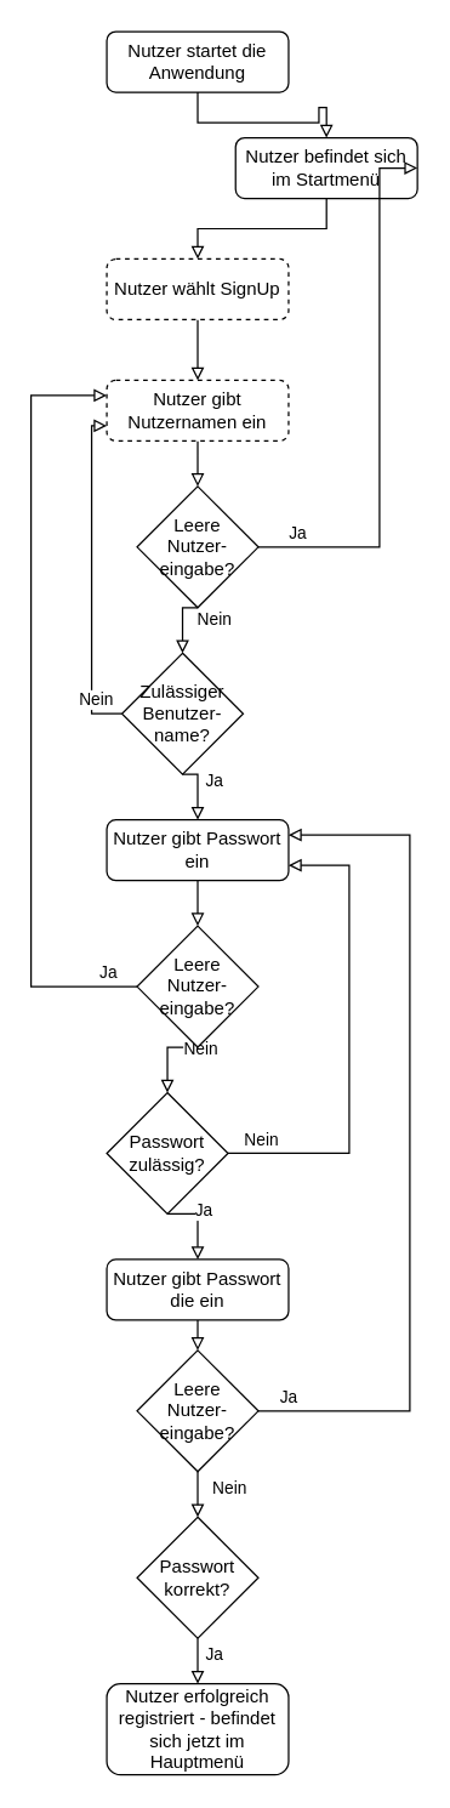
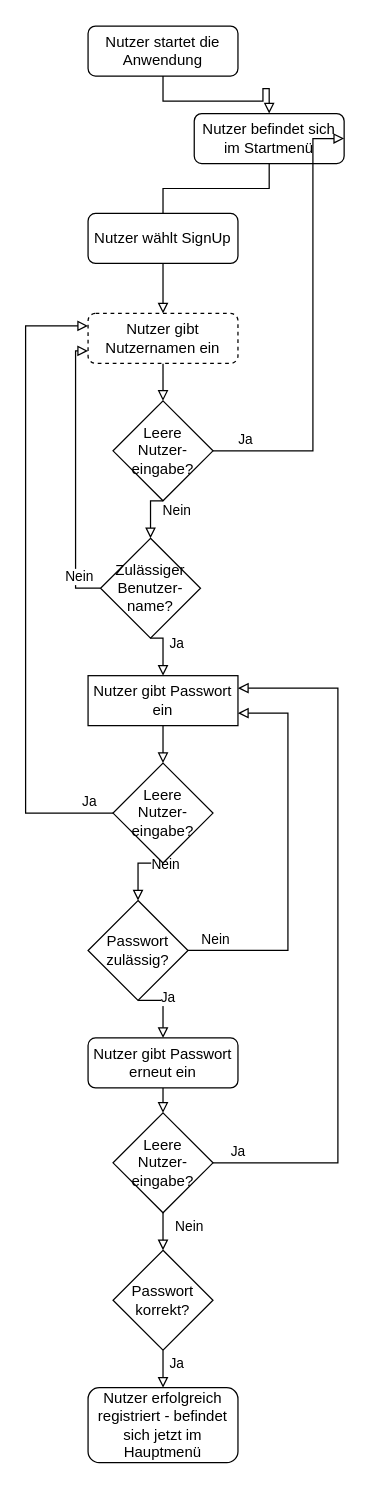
  <mxCell id="0" />
  <mxCell id="1" parent="0" />
- <mxCell id="2" style="edgeStyle=orthogonalEdgeStyle;rounded=0;orthogonalLoop=1;jettySize=auto;html=1;exitX=0.5;exitY=1;exitDx=0;exitDy=0;entryX=0.5;entryY=0;entryDx=0;entryDy=0;endArrow=block;endFill=0;" parent="1" source="3" target="5" edge="1"><mxGeometry relative="1" as="geometry" /></mxCell>
+ <mxCell id="2" style="edgeStyle=orthogonalEdgeStyle;rounded=0;orthogonalLoop=1;jettySize=auto;html=1;exitX=0.5;exitY=1;exitDx=0;exitDy=0;entryX=0.5;entryY=0;entryDx=0;entryDy=0;endArrow=none;endFill=0;" parent="1" source="3" target="5" edge="1"><mxGeometry relative="1" as="geometry" /></mxCell>
  <mxCell id="3" value="Nutzer befindet sich im Startmenü" style="rounded=1;whiteSpace=wrap;html=1;fontSize=12;glass=0;strokeWidth=1;shadow=0;" parent="1" vertex="1"><mxGeometry x="155" y="90" width="120" height="40" as="geometry" /></mxCell>
  <mxCell id="4" style="edgeStyle=orthogonalEdgeStyle;shape=connector;rounded=0;orthogonalLoop=1;jettySize=auto;html=1;exitX=0.5;exitY=1;exitDx=0;exitDy=0;entryX=0.5;entryY=0;entryDx=0;entryDy=0;labelBackgroundColor=default;strokeColor=default;fontFamily=Helvetica;fontSize=11;fontColor=default;endArrow=block;endFill=0;" parent="1" source="5" target="7" edge="1"><mxGeometry relative="1" as="geometry" /></mxCell>
- <mxCell id="5" value="Nutzer wählt SignUp" style="rounded=1;whiteSpace=wrap;html=1;fontSize=12;glass=0;strokeWidth=1;shadow=0;dashed=1;" parent="1" vertex="1"><mxGeometry x="70" y="170" width="120" height="40" as="geometry" /></mxCell>
+ <mxCell id="5" value="Nutzer wählt SignUp" style="rounded=1;whiteSpace=wrap;html=1;fontSize=12;glass=0;strokeWidth=1;shadow=0;" parent="1" vertex="1"><mxGeometry x="70" y="170" width="120" height="40" as="geometry" /></mxCell>
  <mxCell id="6" style="edgeStyle=orthogonalEdgeStyle;rounded=0;orthogonalLoop=1;jettySize=auto;html=1;exitX=0.5;exitY=1;exitDx=0;exitDy=0;endArrow=block;endFill=0;" parent="1" source="7" target="12" edge="1"><mxGeometry relative="1" as="geometry" /></mxCell>
  <mxCell id="7" value="Nutzer gibt Nutzernamen ein" style="rounded=1;whiteSpace=wrap;html=1;fontSize=12;glass=0;strokeWidth=1;shadow=0;dashed=1;" parent="1" vertex="1"><mxGeometry x="70" y="250" width="120" height="40" as="geometry" /></mxCell>
  <mxCell id="8" style="edgeStyle=orthogonalEdgeStyle;shape=connector;rounded=0;orthogonalLoop=1;jettySize=auto;html=1;exitX=1;exitY=0.5;exitDx=0;exitDy=0;entryX=1;entryY=0.5;entryDx=0;entryDy=0;labelBackgroundColor=default;strokeColor=default;fontFamily=Helvetica;fontSize=11;fontColor=default;endArrow=block;endFill=0;" parent="1" source="12" target="3" edge="1"><mxGeometry relative="1" as="geometry"><Array as="points"><mxPoint x="250" y="360" /><mxPoint x="250" y="110" /></Array></mxGeometry></mxCell>
  <mxCell id="9" value="Ja" style="edgeLabel;html=1;align=center;verticalAlign=middle;resizable=0;points=[];fontSize=11;fontFamily=Helvetica;fontColor=default;" parent="8" vertex="1" connectable="0"><mxGeometry x="-0.859" y="1" relative="1" as="geometry"><mxPoint y="-9" as="offset" /></mxGeometry></mxCell>
  <mxCell id="10" style="edgeStyle=orthogonalEdgeStyle;shape=connector;rounded=0;orthogonalLoop=1;jettySize=auto;html=1;exitX=0.5;exitY=1;exitDx=0;exitDy=0;labelBackgroundColor=default;strokeColor=default;fontFamily=Helvetica;fontSize=11;fontColor=default;endArrow=block;endFill=0;entryX=0.5;entryY=0;entryDx=0;entryDy=0;" parent="1" source="12" target="19" edge="1"><mxGeometry relative="1" as="geometry"><mxPoint x="130" y="420" as="targetPoint" /><Array as="points" /></mxGeometry></mxCell>
  <mxCell id="11" value="Nein" style="edgeLabel;html=1;align=center;verticalAlign=middle;resizable=0;points=[];fontSize=11;fontFamily=Helvetica;fontColor=default;" parent="10" vertex="1" connectable="0"><mxGeometry x="0.305" y="1" relative="1" as="geometry"><mxPoint x="19" y="-9" as="offset" /></mxGeometry></mxCell>
  <mxCell id="12" value="Leere&lt;br&gt;Nutzer-eingabe?" style="rhombus;whiteSpace=wrap;html=1;" parent="1" vertex="1"><mxGeometry x="90" y="320" width="80" height="80" as="geometry" /></mxCell>
  <mxCell id="13" style="edgeStyle=orthogonalEdgeStyle;shape=connector;rounded=0;orthogonalLoop=1;jettySize=auto;html=1;exitX=0.5;exitY=1;exitDx=0;exitDy=0;entryX=0.5;entryY=0;entryDx=0;entryDy=0;labelBackgroundColor=default;strokeColor=default;fontFamily=Helvetica;fontSize=11;fontColor=default;endArrow=block;endFill=0;" parent="1" source="14" target="3" edge="1"><mxGeometry relative="1" as="geometry" /></mxCell>
  <mxCell id="14" value="Nutzer startet die&lt;br&gt;Anwendung" style="rounded=1;whiteSpace=wrap;html=1;fontSize=12;glass=0;strokeWidth=1;shadow=0;" parent="1" vertex="1"><mxGeometry x="70" y="20" width="120" height="40" as="geometry" /></mxCell>
  <mxCell id="15" style="edgeStyle=orthogonalEdgeStyle;shape=connector;rounded=0;orthogonalLoop=1;jettySize=auto;html=1;exitX=0;exitY=0.5;exitDx=0;exitDy=0;entryX=0;entryY=0.75;entryDx=0;entryDy=0;labelBackgroundColor=default;strokeColor=default;fontFamily=Helvetica;fontSize=11;fontColor=default;endArrow=block;endFill=0;" parent="1" source="19" target="7" edge="1"><mxGeometry relative="1" as="geometry" /></mxCell>
  <mxCell id="16" value="Nein" style="edgeLabel;html=1;align=center;verticalAlign=middle;resizable=0;points=[];fontSize=11;fontFamily=Helvetica;fontColor=default;" parent="15" vertex="1" connectable="0"><mxGeometry x="-0.91" y="-1" relative="1" as="geometry"><mxPoint x="-8" y="-9" as="offset" /></mxGeometry></mxCell>
  <mxCell id="17" style="edgeStyle=orthogonalEdgeStyle;shape=connector;rounded=0;orthogonalLoop=1;jettySize=auto;html=1;exitX=0.5;exitY=1;exitDx=0;exitDy=0;entryX=0.5;entryY=0;entryDx=0;entryDy=0;labelBackgroundColor=default;strokeColor=default;fontFamily=Helvetica;fontSize=11;fontColor=default;endArrow=block;endFill=0;" parent="1" source="19" target="21" edge="1"><mxGeometry relative="1" as="geometry" /></mxCell>
  <mxCell id="18" value="Ja" style="edgeLabel;html=1;align=center;verticalAlign=middle;resizable=0;points=[];" vertex="1" connectable="0" parent="17"><mxGeometry x="-0.359" y="1" relative="1" as="geometry"><mxPoint x="9" as="offset" /></mxGeometry></mxCell>
  <mxCell id="19" value="Zulässiger Benutzer-name?" style="rhombus;whiteSpace=wrap;html=1;" parent="1" vertex="1"><mxGeometry x="80" y="430" width="80" height="80" as="geometry" /></mxCell>
  <mxCell id="20" style="edgeStyle=orthogonalEdgeStyle;shape=connector;rounded=0;orthogonalLoop=1;jettySize=auto;html=1;exitX=0.5;exitY=1;exitDx=0;exitDy=0;entryX=0.5;entryY=0;entryDx=0;entryDy=0;labelBackgroundColor=default;strokeColor=default;fontFamily=Helvetica;fontSize=11;fontColor=default;endArrow=block;endFill=0;" parent="1" source="21" target="26" edge="1"><mxGeometry relative="1" as="geometry" /></mxCell>
- <mxCell id="21" value="Nutzer gibt Passwort ein" style="rounded=1;whiteSpace=wrap;html=1;fontSize=12;glass=0;strokeWidth=1;shadow=0;" parent="1" vertex="1"><mxGeometry x="70" y="540" width="120" height="40" as="geometry" /></mxCell>
+ <mxCell id="21" value="Nutzer gibt Passwort ein" style="whiteSpace=wrap;html=1;fontSize=12;glass=0;strokeWidth=1;shadow=0;rounded=0;" parent="1" vertex="1"><mxGeometry x="70" y="540" width="120" height="40" as="geometry" /></mxCell>
  <mxCell id="22" style="edgeStyle=orthogonalEdgeStyle;shape=connector;rounded=0;orthogonalLoop=1;jettySize=auto;html=1;exitX=0;exitY=0.5;exitDx=0;exitDy=0;entryX=0;entryY=0.25;entryDx=0;entryDy=0;labelBackgroundColor=default;strokeColor=default;fontFamily=Helvetica;fontSize=11;fontColor=default;endArrow=block;endFill=0;" parent="1" source="26" target="7" edge="1"><mxGeometry relative="1" as="geometry"><Array as="points"><mxPoint x="20" y="650" /><mxPoint x="20" y="260" /></Array></mxGeometry></mxCell>
  <mxCell id="23" value="Ja" style="edgeLabel;html=1;align=center;verticalAlign=middle;resizable=0;points=[];fontSize=11;fontFamily=Helvetica;fontColor=default;" parent="22" vertex="1" connectable="0"><mxGeometry x="-0.938" y="-1" relative="1" as="geometry"><mxPoint x="-4" y="-9" as="offset" /></mxGeometry></mxCell>
  <mxCell id="24" style="edgeStyle=orthogonalEdgeStyle;shape=connector;rounded=0;orthogonalLoop=1;jettySize=auto;html=1;exitX=0.5;exitY=1;exitDx=0;exitDy=0;entryX=0.5;entryY=0;entryDx=0;entryDy=0;labelBackgroundColor=default;strokeColor=default;fontFamily=Helvetica;fontSize=11;fontColor=default;endArrow=block;endFill=0;" parent="1" source="26" target="31" edge="1"><mxGeometry relative="1" as="geometry" /></mxCell>
  <mxCell id="25" value="Nein" style="edgeLabel;html=1;align=center;verticalAlign=middle;resizable=0;points=[];" vertex="1" connectable="0" parent="24"><mxGeometry x="-0.232" relative="1" as="geometry"><mxPoint x="20" as="offset" /></mxGeometry></mxCell>
  <mxCell id="26" value="Leere&lt;br&gt;Nutzer-eingabe?" style="rhombus;whiteSpace=wrap;html=1;" parent="1" vertex="1"><mxGeometry x="90" y="610" width="80" height="80" as="geometry" /></mxCell>
  <mxCell id="27" style="edgeStyle=orthogonalEdgeStyle;shape=connector;rounded=0;orthogonalLoop=1;jettySize=auto;html=1;exitX=1;exitY=0.5;exitDx=0;exitDy=0;entryX=1;entryY=0.75;entryDx=0;entryDy=0;labelBackgroundColor=default;strokeColor=default;fontFamily=Helvetica;fontSize=11;fontColor=default;endArrow=block;endFill=0;" parent="1" source="31" target="21" edge="1"><mxGeometry relative="1" as="geometry"><Array as="points"><mxPoint x="230" y="760" /><mxPoint x="230" y="570" /></Array></mxGeometry></mxCell>
  <mxCell id="28" value="Nein" style="edgeLabel;html=1;align=center;verticalAlign=middle;resizable=0;points=[];fontSize=11;fontFamily=Helvetica;fontColor=default;" parent="27" vertex="1" connectable="0"><mxGeometry x="-0.906" y="2" relative="1" as="geometry"><mxPoint x="6" y="-8" as="offset" /></mxGeometry></mxCell>
  <mxCell id="29" style="edgeStyle=orthogonalEdgeStyle;shape=connector;rounded=0;orthogonalLoop=1;jettySize=auto;html=1;exitX=0.5;exitY=1;exitDx=0;exitDy=0;labelBackgroundColor=default;strokeColor=default;fontFamily=Helvetica;fontSize=11;fontColor=default;endArrow=block;endFill=0;entryX=0.5;entryY=0;entryDx=0;entryDy=0;" parent="1" source="31" target="34" edge="1"><mxGeometry relative="1" as="geometry"><mxPoint x="130" y="820" as="targetPoint" /><Array as="points" /></mxGeometry></mxCell>
  <mxCell id="30" value="Ja" style="edgeLabel;html=1;align=center;verticalAlign=middle;resizable=0;points=[];fontSize=11;fontFamily=Helvetica;fontColor=default;" parent="29" vertex="1" connectable="0"><mxGeometry x="-0.351" y="3" relative="1" as="geometry"><mxPoint x="7" as="offset" /></mxGeometry></mxCell>
  <mxCell id="31" value="Passwort zulässig?" style="rhombus;whiteSpace=wrap;html=1;" parent="1" vertex="1"><mxGeometry x="70" y="720" width="80" height="80" as="geometry" /></mxCell>
  <mxCell id="32" value="Nutzer erfolgreich registriert - befindet sich jetzt im Hauptmenü" style="rounded=1;whiteSpace=wrap;html=1;fontSize=12;glass=0;strokeWidth=1;shadow=0;" parent="1" vertex="1"><mxGeometry x="70" y="1110" width="120" height="60" as="geometry" /></mxCell>
  <mxCell id="33" style="edgeStyle=orthogonalEdgeStyle;shape=connector;rounded=0;orthogonalLoop=1;jettySize=auto;html=1;exitX=0.5;exitY=1;exitDx=0;exitDy=0;entryX=0.5;entryY=0;entryDx=0;entryDy=0;labelBackgroundColor=default;strokeColor=default;fontFamily=Helvetica;fontSize=11;fontColor=default;endArrow=block;endFill=0;" edge="1" parent="1" source="34" target="39"><mxGeometry relative="1" as="geometry" /></mxCell>
- <mxCell id="34" value="Nutzer gibt Passwort die ein" style="rounded=1;whiteSpace=wrap;html=1;fontSize=12;glass=0;strokeWidth=1;shadow=0;" vertex="1" parent="1"><mxGeometry x="70" y="830" width="120" height="40" as="geometry" /></mxCell>
+ <mxCell id="34" value="Nutzer gibt Passwort erneut ein" style="rounded=1;whiteSpace=wrap;html=1;fontSize=12;glass=0;strokeWidth=1;shadow=0;" vertex="1" parent="1"><mxGeometry x="70" y="830" width="120" height="40" as="geometry" /></mxCell>
  <mxCell id="35" style="edgeStyle=orthogonalEdgeStyle;shape=connector;rounded=0;orthogonalLoop=1;jettySize=auto;html=1;exitX=0.5;exitY=1;exitDx=0;exitDy=0;entryX=0.5;entryY=0;entryDx=0;entryDy=0;labelBackgroundColor=default;strokeColor=default;fontFamily=Helvetica;fontSize=11;fontColor=default;endArrow=block;endFill=0;" edge="1" parent="1" source="39" target="42"><mxGeometry relative="1" as="geometry" /></mxCell>
  <mxCell id="36" value="Nein" style="edgeLabel;html=1;align=center;verticalAlign=middle;resizable=0;points=[];" vertex="1" connectable="0" parent="35"><mxGeometry x="0.237" y="1" relative="1" as="geometry"><mxPoint x="19" y="-9" as="offset" /></mxGeometry></mxCell>
  <mxCell id="37" style="edgeStyle=orthogonalEdgeStyle;rounded=0;orthogonalLoop=1;jettySize=auto;html=1;exitX=1;exitY=0.5;exitDx=0;exitDy=0;entryX=1;entryY=0.25;entryDx=0;entryDy=0;endArrow=block;endFill=0;" edge="1" parent="1" source="39" target="21"><mxGeometry relative="1" as="geometry"><Array as="points"><mxPoint x="270" y="930" /><mxPoint x="270" y="550" /></Array></mxGeometry></mxCell>
  <mxCell id="38" value="Ja" style="edgeLabel;html=1;align=center;verticalAlign=middle;resizable=0;points=[];" vertex="1" connectable="0" parent="37"><mxGeometry x="-0.91" y="-1" relative="1" as="geometry"><mxPoint x="-6" y="-11" as="offset" /></mxGeometry></mxCell>
  <mxCell id="39" value="Leere&lt;br&gt;Nutzer-eingabe?" style="rhombus;whiteSpace=wrap;html=1;" vertex="1" parent="1"><mxGeometry x="90" y="890" width="80" height="80" as="geometry" /></mxCell>
  <mxCell id="40" style="edgeStyle=orthogonalEdgeStyle;shape=connector;rounded=0;orthogonalLoop=1;jettySize=auto;html=1;exitX=0.5;exitY=1;exitDx=0;exitDy=0;labelBackgroundColor=default;strokeColor=default;fontFamily=Helvetica;fontSize=11;fontColor=default;endArrow=block;endFill=0;entryX=0.5;entryY=0;entryDx=0;entryDy=0;" edge="1" parent="1" source="42" target="32"><mxGeometry relative="1" as="geometry"><mxPoint x="130" y="1120" as="targetPoint" /></mxGeometry></mxCell>
  <mxCell id="41" value="Ja" style="edgeLabel;html=1;align=center;verticalAlign=middle;resizable=0;points=[];fontSize=11;fontFamily=Helvetica;fontColor=default;" vertex="1" connectable="0" parent="40"><mxGeometry x="-0.351" y="3" relative="1" as="geometry"><mxPoint x="7" as="offset" /></mxGeometry></mxCell>
  <mxCell id="42" value="Passwort korrekt?" style="rhombus;whiteSpace=wrap;html=1;" vertex="1" parent="1"><mxGeometry x="90" y="1000" width="80" height="80" as="geometry" /></mxCell>
